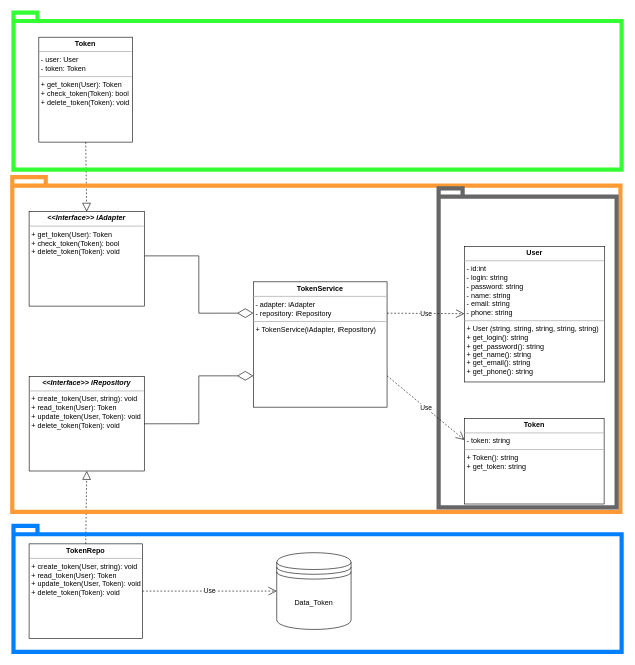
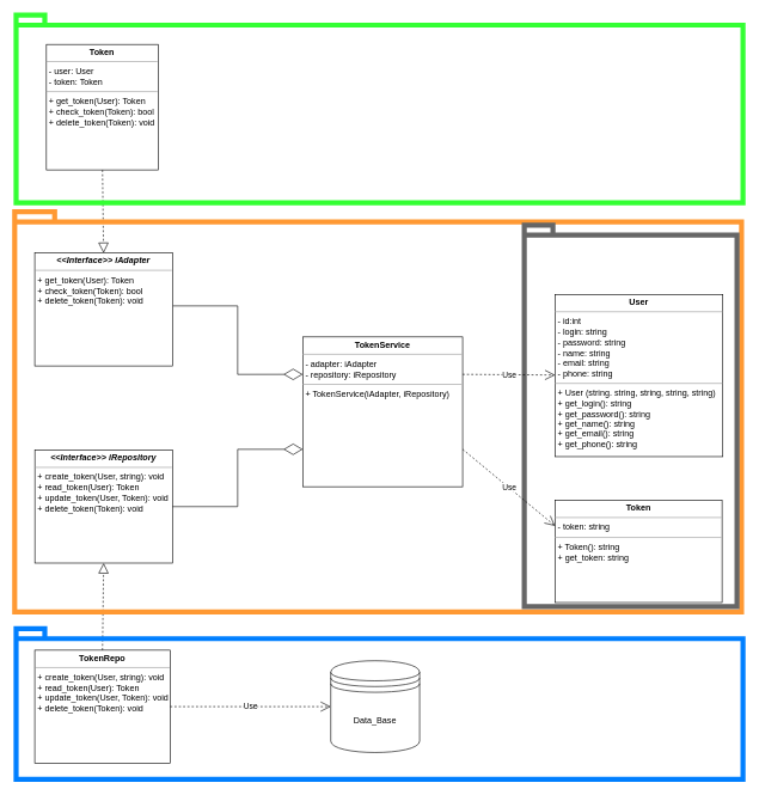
  <mxCell id="0" />
  <mxCell id="1" parent="0" />
  <mxCell id="2" value="&lt;p style=&quot;margin:0px;margin-top:4px;text-align:center;&quot;&gt;&lt;b&gt;Token&lt;/b&gt;&lt;/p&gt;&lt;hr size=&quot;1&quot;&gt;&lt;p style=&quot;margin:0px;margin-left:4px;&quot;&gt;- token: string&lt;/p&gt;&lt;hr size=&quot;1&quot;&gt;&lt;p style=&quot;margin:0px;margin-left:4px;&quot;&gt;+ Token(): string&lt;/p&gt;&lt;p style=&quot;margin:0px;margin-left:4px;&quot;&gt;+ get_token: string&lt;/p&gt;" style="verticalAlign=top;align=left;overflow=fill;fontSize=12;fontFamily=Helvetica;html=1;whiteSpace=wrap;" parent="1" vertex="1"><mxGeometry x="774" y="697" width="233" height="142.52" as="geometry" /></mxCell>
- <mxCell id="3" value="Data_Token" style="shape=datastore;whiteSpace=wrap;html=1;" parent="1" vertex="1"><mxGeometry x="461" y="920.74" width="124" height="128" as="geometry" /></mxCell>
+ <mxCell id="3" value="Data_Base" style="shape=datastore;whiteSpace=wrap;html=1;" parent="1" vertex="1"><mxGeometry x="461" y="920.74" width="124" height="128" as="geometry" /></mxCell>
  <mxCell id="4" value="&lt;p style=&quot;margin:0px;margin-top:4px;text-align:center;&quot;&gt;&lt;b&gt;TokenService&lt;/b&gt;&lt;/p&gt;&lt;hr size=&quot;1&quot;&gt;&lt;p style=&quot;margin:0px;margin-left:4px;&quot;&gt;- adapter: iAdapter&lt;/p&gt;&lt;p style=&quot;margin:0px;margin-left:4px;&quot;&gt;- repository: iRepository&lt;/p&gt;&lt;hr size=&quot;1&quot;&gt;&lt;p style=&quot;border-color: var(--border-color); margin: 0px 0px 0px 4px;&quot;&gt;+ TokenService(iAdapter, iRepository)&lt;/p&gt;&lt;p style=&quot;border-color: var(--border-color); margin: 0px 0px 0px 4px;&quot;&gt;&lt;br&gt;&lt;/p&gt;" style="verticalAlign=top;align=left;overflow=fill;fontSize=12;fontFamily=Helvetica;html=1;whiteSpace=wrap;" parent="1" vertex="1"><mxGeometry x="422" y="469" width="223" height="209" as="geometry" /></mxCell>
  <mxCell id="5" value="&lt;p style=&quot;margin:0px;margin-top:4px;text-align:center;&quot;&gt;&lt;b&gt;&lt;i&gt;&amp;lt;&amp;lt;Interface&amp;gt;&amp;gt; iAdapter&lt;/i&gt;&lt;/b&gt;&lt;/p&gt;&lt;hr size=&quot;1&quot;&gt;&lt;p style=&quot;border-color: var(--border-color); margin: 0px 0px 0px 4px;&quot;&gt;+ get_token(User): Token&lt;/p&gt;&lt;p style=&quot;border-color: var(--border-color); margin: 0px 0px 0px 4px;&quot;&gt;+ check_token(Token): bool&lt;/p&gt;&lt;p style=&quot;border-color: var(--border-color); margin: 0px 0px 0px 4px;&quot;&gt;&lt;span style=&quot;border-color: var(--border-color); background-color: initial;&quot;&gt;+ delete_token(Token): void&lt;/span&gt;&lt;/p&gt;" style="verticalAlign=top;align=left;overflow=fill;fontSize=12;fontFamily=Helvetica;html=1;whiteSpace=wrap;" parent="1" vertex="1"><mxGeometry x="48" y="352" width="192.126" height="157.48" as="geometry" /></mxCell>
  <mxCell id="6" value="&lt;p style=&quot;margin:0px;margin-top:4px;text-align:center;&quot;&gt;&lt;b&gt;TokenRepo&lt;/b&gt;&lt;/p&gt;&lt;hr size=&quot;1&quot;&gt;&lt;p style=&quot;border-color: var(--border-color); margin: 0px 0px 0px 4px;&quot;&gt;+ create_token(User, string): void&lt;/p&gt;&lt;p style=&quot;border-color: var(--border-color); margin: 0px 0px 0px 4px;&quot;&gt;+ read_token(User): Token&lt;/p&gt;&lt;p style=&quot;border-color: var(--border-color); margin: 0px 0px 0px 4px;&quot;&gt;+ update_token(User, Token): void&lt;/p&gt;&lt;p style=&quot;border-color: var(--border-color); margin: 0px 0px 0px 4px;&quot;&gt;+ delete_token(Token): void&lt;/p&gt;" style="verticalAlign=top;align=left;overflow=fill;fontSize=12;fontFamily=Helvetica;html=1;whiteSpace=wrap;" parent="1" vertex="1"><mxGeometry x="48" y="906" width="188.976" height="157.48" as="geometry" /></mxCell>
  <mxCell id="7" value="&lt;p style=&quot;margin:0px;margin-top:4px;text-align:center;&quot;&gt;&lt;i style=&quot;border-color: var(--border-color); font-weight: 700;&quot;&gt;&amp;lt;&amp;lt;Interface&amp;gt;&amp;gt; iRepository&lt;/i&gt;&lt;/p&gt;&lt;hr size=&quot;1&quot;&gt;&lt;p style=&quot;border-color: var(--border-color); margin: 0px 0px 0px 4px;&quot;&gt;+ create_token(User, string): void&lt;/p&gt;&lt;p style=&quot;border-color: var(--border-color); margin: 0px 0px 0px 4px;&quot;&gt;+ read_token(User): Token&lt;/p&gt;&lt;p style=&quot;border-color: var(--border-color); margin: 0px 0px 0px 4px;&quot;&gt;+ update_token(User, Token): void&lt;/p&gt;&lt;p style=&quot;border-color: var(--border-color); margin: 0px 0px 0px 4px;&quot;&gt;+ delete_token(Token): void&lt;/p&gt;" style="verticalAlign=top;align=left;overflow=fill;fontSize=12;fontFamily=Helvetica;html=1;whiteSpace=wrap;" parent="1" vertex="1"><mxGeometry x="48.13" y="627" width="192" height="157.48" as="geometry" /></mxCell>
  <mxCell id="8" value="" style="endArrow=block;dashed=1;endFill=0;endSize=12;html=1;rounded=0;entryX=0.5;entryY=0;entryDx=0;entryDy=0;exitX=0.5;exitY=1;exitDx=0;exitDy=0;" parent="1" source="17" target="5" edge="1"><mxGeometry width="160" relative="1" as="geometry"><mxPoint x="161.26" y="76" as="sourcePoint" /><mxPoint x="422" y="123" as="targetPoint" /></mxGeometry></mxCell>
  <mxCell id="9" value="" style="endArrow=block;dashed=1;endFill=0;endSize=12;html=1;rounded=0;exitX=0.5;exitY=0;exitDx=0;exitDy=0;entryX=0.5;entryY=1;entryDx=0;entryDy=0;" parent="1" source="6" target="7" edge="1"><mxGeometry width="160" relative="1" as="geometry"><mxPoint x="167" y="1577" as="sourcePoint" /><mxPoint x="198" y="1366" as="targetPoint" /></mxGeometry></mxCell>
  <mxCell id="10" value="" style="endArrow=diamondThin;endFill=0;endSize=24;html=1;rounded=0;exitX=1.004;exitY=0.468;exitDx=0;exitDy=0;exitPerimeter=0;entryX=0;entryY=0.25;entryDx=0;entryDy=0;edgeStyle=orthogonalEdgeStyle;" parent="1" source="5" target="4" edge="1"><mxGeometry width="160" relative="1" as="geometry"><mxPoint x="262" y="558" as="sourcePoint" /><mxPoint x="422" y="558" as="targetPoint" /></mxGeometry></mxCell>
  <mxCell id="11" value="" style="endArrow=diamondThin;endFill=0;endSize=24;html=1;rounded=0;entryX=0;entryY=0.75;entryDx=0;entryDy=0;exitX=1;exitY=0.5;exitDx=0;exitDy=0;edgeStyle=orthogonalEdgeStyle;" parent="1" source="7" target="4" edge="1"><mxGeometry width="160" relative="1" as="geometry"><mxPoint x="262" y="558" as="sourcePoint" /><mxPoint x="422" y="558" as="targetPoint" /></mxGeometry></mxCell>
  <mxCell id="12" value="Use" style="endArrow=open;endSize=12;dashed=1;html=1;rounded=0;entryX=0;entryY=0.5;entryDx=0;entryDy=0;exitX=1;exitY=0.5;exitDx=0;exitDy=0;" parent="1" source="6" target="3" edge="1"><mxGeometry width="160" relative="1" as="geometry"><mxPoint x="374" y="732" as="sourcePoint" /><mxPoint x="534" y="732" as="targetPoint" /></mxGeometry></mxCell>
  <mxCell id="13" value="" style="shape=folder;fontStyle=1;spacingTop=10;tabWidth=40;tabHeight=14;tabPosition=left;html=1;whiteSpace=wrap;fillColor=none;strokeColor=#007FFF;strokeWidth=7;" parent="1" vertex="1"><mxGeometry x="22" y="876" width="1014.17" height="210" as="geometry" /></mxCell>
  <mxCell id="14" value="" style="shape=folder;fontStyle=1;spacingTop=10;tabWidth=40;tabHeight=14;tabPosition=left;html=1;whiteSpace=wrap;fillColor=none;strokeColor=#FF9933;strokeWidth=7;" parent="1" vertex="1"><mxGeometry x="20" y="294.5" width="1014.171" height="558" as="geometry" /></mxCell>
  <mxCell id="15" value="" style="shape=folder;fontStyle=1;spacingTop=10;tabWidth=40;tabHeight=14;tabPosition=left;html=1;whiteSpace=wrap;fillColor=none;strokeColor=#33FF33;strokeWidth=7;" parent="1" vertex="1"><mxGeometry x="22" y="20" width="1014.17" height="262" as="geometry" /></mxCell>
  <mxCell id="16" value="&lt;p style=&quot;margin:0px;margin-top:4px;text-align:center;&quot;&gt;&lt;b&gt;User&lt;/b&gt;&lt;/p&gt;&lt;hr size=&quot;1&quot;&gt;&lt;p style=&quot;margin:0px;margin-left:4px;&quot;&gt;- id:int&lt;/p&gt;&lt;p style=&quot;margin:0px;margin-left:4px;&quot;&gt;- login: string&lt;/p&gt;&lt;p style=&quot;margin:0px;margin-left:4px;&quot;&gt;- password: string&lt;/p&gt;&lt;p style=&quot;margin:0px;margin-left:4px;&quot;&gt;- name: string&lt;/p&gt;&lt;p style=&quot;margin:0px;margin-left:4px;&quot;&gt;- email: string&lt;/p&gt;&lt;p style=&quot;margin:0px;margin-left:4px;&quot;&gt;- phone: string&lt;/p&gt;&lt;hr size=&quot;1&quot;&gt;&lt;p style=&quot;margin:0px;margin-left:4px;&quot;&gt;+ User (string. string, string, string, string)&lt;/p&gt;&lt;p style=&quot;margin:0px;margin-left:4px;&quot;&gt;+ get_login(): string&lt;/p&gt;&lt;p style=&quot;margin:0px;margin-left:4px;&quot;&gt;+ get_password(): string&lt;/p&gt;&lt;p style=&quot;margin:0px;margin-left:4px;&quot;&gt;+ get_name(): string&lt;/p&gt;&lt;p style=&quot;margin:0px;margin-left:4px;&quot;&gt;+ get_email(): string&lt;/p&gt;&lt;p style=&quot;margin:0px;margin-left:4px;&quot;&gt;+ get_phone(): string&lt;/p&gt;" style="verticalAlign=top;align=left;overflow=fill;fontSize=12;fontFamily=Helvetica;html=1;whiteSpace=wrap;" parent="1" vertex="1"><mxGeometry x="774" y="410" width="234" height="226" as="geometry" /></mxCell>
  <mxCell id="17" value="&lt;p style=&quot;margin:0px;margin-top:4px;text-align:center;&quot;&gt;&lt;b&gt;Token&lt;/b&gt;&lt;/p&gt;&lt;hr size=&quot;1&quot;&gt;&lt;p style=&quot;margin:0px;margin-left:4px;&quot;&gt;- user: User&lt;/p&gt;&lt;p style=&quot;margin:0px;margin-left:4px;&quot;&gt;- token: Token&lt;/p&gt;&lt;hr size=&quot;1&quot;&gt;&lt;p style=&quot;border-color: var(--border-color); margin: 0px 0px 0px 4px;&quot;&gt;+ get_token(User): Token&lt;/p&gt;&lt;p style=&quot;border-color: var(--border-color); margin: 0px 0px 0px 4px;&quot;&gt;&lt;span style=&quot;border-color: var(--border-color); background-color: initial;&quot;&gt;+ check_token(Token): bool&lt;/span&gt;&lt;/p&gt;&lt;p style=&quot;border-color: var(--border-color); margin: 0px 0px 0px 4px;&quot;&gt;&lt;span style=&quot;border-color: var(--border-color); background-color: initial;&quot;&gt;+ delete_token(Token): void&lt;/span&gt;&lt;/p&gt;" style="verticalAlign=top;align=left;overflow=fill;fontSize=12;fontFamily=Helvetica;html=1;whiteSpace=wrap;" vertex="1" parent="1"><mxGeometry x="64.25" y="61" width="156.48" height="175" as="geometry" /></mxCell>
  <mxCell id="18" value="" style="shape=folder;fontStyle=1;spacingTop=10;tabWidth=40;tabHeight=14;tabPosition=left;html=1;whiteSpace=wrap;fillColor=none;strokeColor=#666666;strokeWidth=7;fontColor=#333333;" vertex="1" parent="1"><mxGeometry x="731" y="313" width="296.83" height="532" as="geometry" /></mxCell>
  <mxCell id="19" value="Use" style="endArrow=open;endSize=12;dashed=1;html=1;rounded=0;exitX=1;exitY=0.25;exitDx=0;exitDy=0;" edge="1" parent="1" source="4" target="16"><mxGeometry width="160" relative="1" as="geometry"><mxPoint x="360" y="490" as="sourcePoint" /><mxPoint x="520" y="490" as="targetPoint" /></mxGeometry></mxCell>
  <mxCell id="20" value="Use" style="endArrow=open;endSize=12;dashed=1;html=1;rounded=0;exitX=1;exitY=0.75;exitDx=0;exitDy=0;entryX=0;entryY=0.25;entryDx=0;entryDy=0;" edge="1" parent="1" source="4" target="2"><mxGeometry width="160" relative="1" as="geometry"><mxPoint x="655" y="531" as="sourcePoint" /><mxPoint x="784" y="531" as="targetPoint" /></mxGeometry></mxCell>
